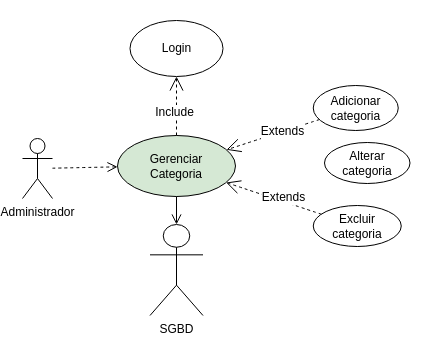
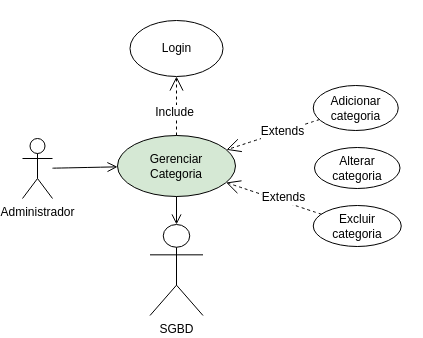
  <mxCell id="0" />
  <mxCell id="1" parent="0" />
  <mxCell id="2" value="Administrador" style="shape=umlActor;verticalLabelPosition=bottom;verticalAlign=top;html=1;" parent="1" vertex="1"><mxGeometry x="20" y="138" width="30" height="60" as="geometry" /></mxCell>
  <mxCell id="3" value="&lt;div&gt;SGBD&lt;/div&gt;" style="shape=umlActor;verticalLabelPosition=bottom;verticalAlign=top;html=1;" parent="1" vertex="1"><mxGeometry x="147.5" y="224" width="53" height="91" as="geometry" /></mxCell>
  <mxCell id="4" value="Login" style="ellipse;whiteSpace=wrap;html=1;" parent="1" vertex="1"><mxGeometry x="127.5" y="20" width="93" height="56" as="geometry" /></mxCell>
  <mxCell id="5" value="Gerenciar&lt;div&gt;Categoria&lt;/div&gt;" style="ellipse;whiteSpace=wrap;html=1;fillColor=#d5e8d4;" parent="1" vertex="1"><mxGeometry x="115" y="135" width="118" height="61" as="geometry" /></mxCell>
  <mxCell id="6" value="Include" style="endArrow=open;endSize=12;dashed=1;html=1;rounded=0;fontSize=12;" parent="1" source="5" target="4" edge="1"><mxGeometry x="-0.22" y="2" width="160" relative="1" as="geometry"><mxPoint x="649" y="248" as="sourcePoint" /><mxPoint x="689" y="314" as="targetPoint" /><mxPoint as="offset" /></mxGeometry></mxCell>
  <mxCell id="7" value="Adicionar&lt;div&gt;categoria&lt;/div&gt;" style="ellipse;whiteSpace=wrap;html=1;" parent="1" vertex="1"><mxGeometry x="310.75" y="85" width="85" height="45" as="geometry" /></mxCell>
  <mxCell id="8" value="Extends" style="endArrow=open;endSize=12;dashed=1;html=1;rounded=0;fontSize=12;curved=1;" parent="1" source="7" target="5" edge="1"><mxGeometry x="-0.203" width="160" relative="1" as="geometry"><mxPoint x="617" y="681" as="sourcePoint" /><mxPoint x="518" y="800" as="targetPoint" /><mxPoint as="offset" /></mxGeometry></mxCell>
- <mxCell id="9" value="Alterar&lt;div&gt;categoria&lt;/div&gt;" style="ellipse;whiteSpace=wrap;html=1;" parent="1" vertex="1"><mxGeometry x="322" y="142" width="85.5" height="41" as="geometry" /></mxCell>
+ <mxCell id="9" value="Alterar&lt;div&gt;categoria&lt;/div&gt;" style="ellipse;whiteSpace=wrap;html=1;" parent="1" vertex="1"><mxGeometry x="312" y="147" width="85.5" height="41" as="geometry" /></mxCell>
  <mxCell id="10" value="Excluir&lt;div&gt;categoria&lt;/div&gt;" style="ellipse;whiteSpace=wrap;html=1;" parent="1" vertex="1"><mxGeometry x="310.75" y="205" width="88" height="41" as="geometry" /></mxCell>
  <mxCell id="11" value="Extends" style="endArrow=open;endSize=12;dashed=1;html=1;rounded=0;fontSize=12;curved=1;" parent="1" source="10" target="5" edge="1"><mxGeometry x="-0.179" y="-4" width="160" relative="1" as="geometry"><mxPoint x="719" y="791.5" as="sourcePoint" /><mxPoint x="553" y="815" as="targetPoint" /><mxPoint as="offset" /></mxGeometry></mxCell>
- <mxCell id="12" value="" style="endArrow=open;html=1;rounded=0;fontSize=12;startSize=8;endSize=8;endFill=0;curved=1;dashed=1;" parent="1" source="2" target="5" edge="1"><mxGeometry relative="1" as="geometry"><mxPoint x="4" y="510" as="sourcePoint" /><mxPoint x="468" y="446" as="targetPoint" /><Array as="points" /></mxGeometry></mxCell>
+ <mxCell id="12" value="" style="endArrow=open;html=1;rounded=0;fontSize=12;startSize=8;endSize=8;endFill=0;curved=1;" parent="1" source="2" target="5" edge="1"><mxGeometry relative="1" as="geometry"><mxPoint x="4" y="510" as="sourcePoint" /><mxPoint x="468" y="446" as="targetPoint" /><Array as="points" /></mxGeometry></mxCell>
  <mxCell id="13" value="" style="endArrow=open;html=1;rounded=0;fontSize=12;startSize=8;endSize=8;endFill=0;" parent="1" source="5" target="3" edge="1"><mxGeometry relative="1" as="geometry"><mxPoint x="582" y="387" as="sourcePoint" /><mxPoint x="1180" y="201" as="targetPoint" /></mxGeometry></mxCell>
